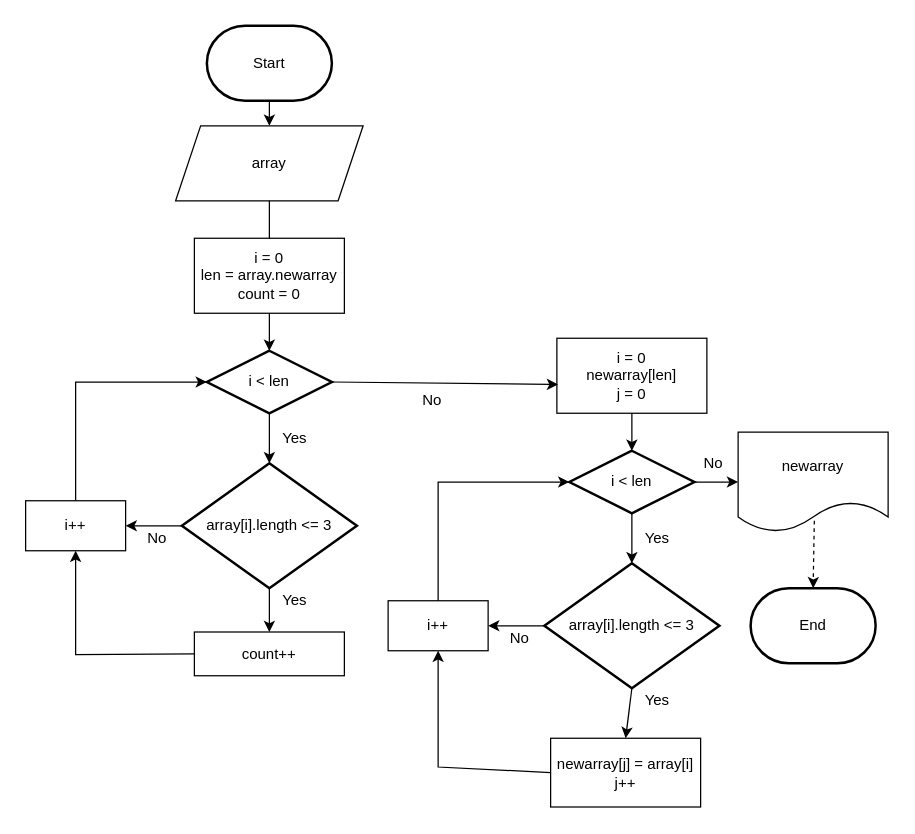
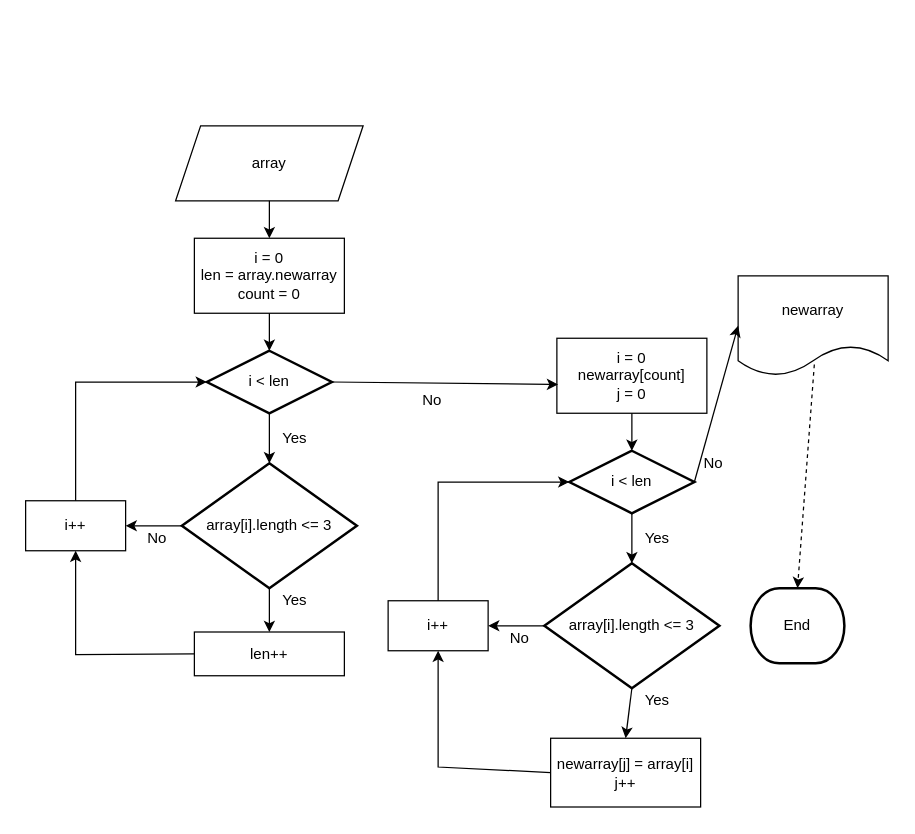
  <mxCell id="0" />
  <mxCell id="1" parent="0" />
- <mxCell id="2" style="edgeStyle=orthogonalEdgeStyle;rounded=0;orthogonalLoop=1;jettySize=auto;html=1;exitX=0.5;exitY=1;exitDx=0;exitDy=0;exitPerimeter=0;entryX=0.5;entryY=0;entryDx=0;entryDy=0;" edge="1" parent="1" source="3" target="5"><mxGeometry relative="1" as="geometry" /></mxCell>
- <mxCell id="3" value="Start" style="strokeWidth=2;html=1;shape=mxgraph.flowchart.terminator;whiteSpace=wrap;" vertex="1" parent="1"><mxGeometry x="165" y="20" width="100" height="60" as="geometry" /></mxCell>
  <mxCell id="4" value="i = 0&lt;br&gt;len = array.newarray&lt;br&gt;count = 0" style="rounded=0;whiteSpace=wrap;html=1;" vertex="1" parent="1"><mxGeometry x="155" y="190" width="120" height="60" as="geometry" /></mxCell>
  <mxCell id="5" value="&lt;span&gt;array&lt;/span&gt;" style="shape=parallelogram;perimeter=parallelogramPerimeter;whiteSpace=wrap;html=1;fixedSize=1;" vertex="1" parent="1"><mxGeometry x="140" y="100" width="150" height="60" as="geometry" /></mxCell>
- <mxCell id="6" value="" style="endArrow=none;html=1;rounded=0;exitX=0.5;exitY=1;exitDx=0;exitDy=0;entryX=0.5;entryY=0;entryDx=0;entryDy=0;" edge="1" parent="1" source="5" target="4"><mxGeometry width="50" height="50" relative="1" as="geometry"><mxPoint x="185" y="520" as="sourcePoint" /><mxPoint x="235" y="470" as="targetPoint" /></mxGeometry></mxCell>
+ <mxCell id="6" value="" style="endArrow=classic;html=1;rounded=0;exitX=0.5;exitY=1;exitDx=0;exitDy=0;entryX=0.5;entryY=0;entryDx=0;entryDy=0;" edge="1" parent="1" source="5" target="4"><mxGeometry width="50" height="50" relative="1" as="geometry"><mxPoint x="185" y="520" as="sourcePoint" /><mxPoint x="235" y="470" as="targetPoint" /></mxGeometry></mxCell>
  <mxCell id="7" value="" style="edgeStyle=orthogonalEdgeStyle;rounded=0;orthogonalLoop=1;jettySize=auto;html=1;" edge="1" parent="1" source="8" target="9"><mxGeometry relative="1" as="geometry" /></mxCell>
  <mxCell id="8" value="i &amp;lt; len" style="strokeWidth=2;html=1;shape=mxgraph.flowchart.decision;whiteSpace=wrap;" vertex="1" parent="1"><mxGeometry x="165" y="280" width="100" height="50" as="geometry" /></mxCell>
  <mxCell id="9" value="array[i].length &amp;lt;= 3" style="strokeWidth=2;html=1;shape=mxgraph.flowchart.decision;whiteSpace=wrap;" vertex="1" parent="1"><mxGeometry x="145" y="370" width="140" height="100" as="geometry" /></mxCell>
  <mxCell id="10" value="Yes" style="text;html=1;align=center;verticalAlign=middle;resizable=0;points=[];autosize=1;strokeColor=none;fillColor=none;" vertex="1" parent="1"><mxGeometry x="215" y="340" width="40" height="20" as="geometry" /></mxCell>
  <mxCell id="11" value="" style="endArrow=classic;html=1;rounded=0;exitX=0.5;exitY=1;exitDx=0;exitDy=0;entryX=0.5;entryY=0;entryDx=0;entryDy=0;entryPerimeter=0;" edge="1" parent="1" source="4" target="8"><mxGeometry width="50" height="50" relative="1" as="geometry"><mxPoint x="185" y="510" as="sourcePoint" /><mxPoint x="235" y="460" as="targetPoint" /></mxGeometry></mxCell>
- <mxCell id="12" value="count++" style="rounded=0;whiteSpace=wrap;html=1;" vertex="1" parent="1"><mxGeometry x="155" y="505" width="120" height="35" as="geometry" /></mxCell>
+ <mxCell id="12" value="len++" style="rounded=0;whiteSpace=wrap;html=1;" vertex="1" parent="1"><mxGeometry x="155" y="505" width="120" height="35" as="geometry" /></mxCell>
  <mxCell id="13" value="" style="endArrow=classic;html=1;rounded=0;exitX=0.5;exitY=1;exitDx=0;exitDy=0;exitPerimeter=0;entryX=0.5;entryY=0;entryDx=0;entryDy=0;" edge="1" parent="1" source="9" target="12"><mxGeometry width="50" height="50" relative="1" as="geometry"><mxPoint x="330" y="510" as="sourcePoint" /><mxPoint x="380" y="460" as="targetPoint" /></mxGeometry></mxCell>
  <mxCell id="14" value="Yes" style="text;html=1;align=center;verticalAlign=middle;resizable=0;points=[];autosize=1;strokeColor=none;fillColor=none;" vertex="1" parent="1"><mxGeometry x="215" y="470" width="40" height="20" as="geometry" /></mxCell>
  <mxCell id="15" value="i++" style="rounded=0;whiteSpace=wrap;html=1;" vertex="1" parent="1"><mxGeometry x="20" y="400" width="80" height="40" as="geometry" /></mxCell>
  <mxCell id="16" value="" style="endArrow=classic;html=1;rounded=0;exitX=0;exitY=0.5;exitDx=0;exitDy=0;exitPerimeter=0;entryX=1;entryY=0.5;entryDx=0;entryDy=0;" edge="1" parent="1" source="9" target="15"><mxGeometry width="50" height="50" relative="1" as="geometry"><mxPoint x="330" y="510" as="sourcePoint" /><mxPoint x="380" y="460" as="targetPoint" /></mxGeometry></mxCell>
  <mxCell id="17" value="No" style="text;html=1;align=center;verticalAlign=middle;resizable=0;points=[];autosize=1;strokeColor=none;fillColor=none;" vertex="1" parent="1"><mxGeometry x="110" y="420" width="30" height="20" as="geometry" /></mxCell>
  <mxCell id="18" value="" style="endArrow=classic;html=1;rounded=0;exitX=0;exitY=0.5;exitDx=0;exitDy=0;entryX=0.5;entryY=1;entryDx=0;entryDy=0;" edge="1" parent="1" source="12" target="15"><mxGeometry width="50" height="50" relative="1" as="geometry"><mxPoint x="330" y="510" as="sourcePoint" /><mxPoint x="380" y="460" as="targetPoint" /><Array as="points"><mxPoint x="60" y="523" /></Array></mxGeometry></mxCell>
  <mxCell id="19" value="" style="endArrow=classic;html=1;rounded=0;exitX=0.5;exitY=0;exitDx=0;exitDy=0;entryX=0;entryY=0.5;entryDx=0;entryDy=0;entryPerimeter=0;" edge="1" parent="1" source="15" target="8"><mxGeometry width="50" height="50" relative="1" as="geometry"><mxPoint x="330" y="510" as="sourcePoint" /><mxPoint x="380" y="460" as="targetPoint" /><Array as="points"><mxPoint x="60" y="305" /></Array></mxGeometry></mxCell>
- <mxCell id="20" value="i = 0&lt;br&gt;newarray[len]&lt;br&gt;j = 0" style="rounded=0;whiteSpace=wrap;html=1;" vertex="1" parent="1"><mxGeometry x="445" y="270" width="120" height="60" as="geometry" /></mxCell>
+ <mxCell id="20" value="i = 0&lt;br&gt;newarray[count]&lt;br&gt;j = 0" style="rounded=0;whiteSpace=wrap;html=1;" vertex="1" parent="1"><mxGeometry x="445" y="270" width="120" height="60" as="geometry" /></mxCell>
  <mxCell id="21" value="" style="edgeStyle=orthogonalEdgeStyle;rounded=0;orthogonalLoop=1;jettySize=auto;html=1;" edge="1" parent="1" source="22" target="23"><mxGeometry relative="1" as="geometry" /></mxCell>
  <mxCell id="22" value="i &amp;lt; len" style="strokeWidth=2;html=1;shape=mxgraph.flowchart.decision;whiteSpace=wrap;" vertex="1" parent="1"><mxGeometry x="455" y="360" width="100" height="50" as="geometry" /></mxCell>
  <mxCell id="23" value="array[i].length &amp;lt;= 3" style="strokeWidth=2;html=1;shape=mxgraph.flowchart.decision;whiteSpace=wrap;" vertex="1" parent="1"><mxGeometry x="435" y="450" width="140" height="100" as="geometry" /></mxCell>
  <mxCell id="24" value="Yes" style="text;html=1;align=center;verticalAlign=middle;resizable=0;points=[];autosize=1;strokeColor=none;fillColor=none;" vertex="1" parent="1"><mxGeometry x="505" y="420" width="40" height="20" as="geometry" /></mxCell>
  <mxCell id="25" value="" style="endArrow=classic;html=1;rounded=0;exitX=0.5;exitY=1;exitDx=0;exitDy=0;entryX=0.5;entryY=0;entryDx=0;entryDy=0;entryPerimeter=0;" edge="1" parent="1" source="20" target="22"><mxGeometry width="50" height="50" relative="1" as="geometry"><mxPoint x="475" y="590" as="sourcePoint" /><mxPoint x="525" y="540" as="targetPoint" /></mxGeometry></mxCell>
  <mxCell id="26" value="newarray[j] = array[i]&lt;br&gt;j++" style="rounded=0;whiteSpace=wrap;html=1;" vertex="1" parent="1"><mxGeometry x="440" y="590" width="120" height="55" as="geometry" /></mxCell>
  <mxCell id="27" value="" style="endArrow=classic;html=1;rounded=0;exitX=0.5;exitY=1;exitDx=0;exitDy=0;exitPerimeter=0;entryX=0.5;entryY=0;entryDx=0;entryDy=0;" edge="1" parent="1" source="23" target="26"><mxGeometry width="50" height="50" relative="1" as="geometry"><mxPoint x="620" y="590" as="sourcePoint" /><mxPoint x="670" y="540" as="targetPoint" /></mxGeometry></mxCell>
  <mxCell id="28" value="Yes" style="text;html=1;align=center;verticalAlign=middle;resizable=0;points=[];autosize=1;strokeColor=none;fillColor=none;" vertex="1" parent="1"><mxGeometry x="505" y="550" width="40" height="20" as="geometry" /></mxCell>
  <mxCell id="29" value="i++" style="rounded=0;whiteSpace=wrap;html=1;" vertex="1" parent="1"><mxGeometry x="310" y="480" width="80" height="40" as="geometry" /></mxCell>
  <mxCell id="30" value="" style="endArrow=classic;html=1;rounded=0;exitX=0;exitY=0.5;exitDx=0;exitDy=0;exitPerimeter=0;entryX=1;entryY=0.5;entryDx=0;entryDy=0;" edge="1" parent="1" source="23" target="29"><mxGeometry width="50" height="50" relative="1" as="geometry"><mxPoint x="620" y="590" as="sourcePoint" /><mxPoint x="670" y="540" as="targetPoint" /></mxGeometry></mxCell>
  <mxCell id="31" value="No" style="text;html=1;align=center;verticalAlign=middle;resizable=0;points=[];autosize=1;strokeColor=none;fillColor=none;" vertex="1" parent="1"><mxGeometry x="400" y="500" width="30" height="20" as="geometry" /></mxCell>
  <mxCell id="32" value="" style="endArrow=classic;html=1;rounded=0;exitX=0;exitY=0.5;exitDx=0;exitDy=0;entryX=0.5;entryY=1;entryDx=0;entryDy=0;" edge="1" parent="1" source="26" target="29"><mxGeometry width="50" height="50" relative="1" as="geometry"><mxPoint x="620" y="590" as="sourcePoint" /><mxPoint x="670" y="540" as="targetPoint" /><Array as="points"><mxPoint x="350" y="613" /></Array></mxGeometry></mxCell>
  <mxCell id="33" value="" style="endArrow=classic;html=1;rounded=0;exitX=0.5;exitY=0;exitDx=0;exitDy=0;entryX=0;entryY=0.5;entryDx=0;entryDy=0;entryPerimeter=0;" edge="1" parent="1" source="29" target="22"><mxGeometry width="50" height="50" relative="1" as="geometry"><mxPoint x="620" y="590" as="sourcePoint" /><mxPoint x="670" y="540" as="targetPoint" /><Array as="points"><mxPoint x="350" y="385" /></Array></mxGeometry></mxCell>
  <mxCell id="34" value="" style="endArrow=classic;html=1;rounded=0;exitX=1;exitY=0.5;exitDx=0;exitDy=0;exitPerimeter=0;entryX=0.008;entryY=0.617;entryDx=0;entryDy=0;entryPerimeter=0;" edge="1" parent="1" source="8" target="20"><mxGeometry width="50" height="50" relative="1" as="geometry"><mxPoint x="330" y="510" as="sourcePoint" /><mxPoint x="440" y="305" as="targetPoint" /></mxGeometry></mxCell>
  <mxCell id="35" value="No" style="text;html=1;align=center;verticalAlign=middle;resizable=0;points=[];autosize=1;strokeColor=none;fillColor=none;" vertex="1" parent="1"><mxGeometry x="330" y="310" width="30" height="20" as="geometry" /></mxCell>
- <mxCell id="36" value="newarray" style="shape=document;whiteSpace=wrap;html=1;boundedLbl=1;" vertex="1" parent="1"><mxGeometry x="590" y="345" width="120" height="80" as="geometry" /></mxCell>
+ <mxCell id="36" value="newarray" style="shape=document;whiteSpace=wrap;html=1;boundedLbl=1;" vertex="1" parent="1"><mxGeometry x="590" y="220" width="120" height="80" as="geometry" /></mxCell>
  <mxCell id="37" value="" style="endArrow=classic;html=1;rounded=0;exitX=1;exitY=0.5;exitDx=0;exitDy=0;exitPerimeter=0;entryX=0;entryY=0.5;entryDx=0;entryDy=0;" edge="1" parent="1" source="22" target="36"><mxGeometry width="50" height="50" relative="1" as="geometry"><mxPoint x="330" y="500" as="sourcePoint" /><mxPoint x="380" y="450" as="targetPoint" /></mxGeometry></mxCell>
  <mxCell id="38" value="No" style="text;html=1;align=center;verticalAlign=middle;resizable=0;points=[];autosize=1;strokeColor=none;fillColor=none;" vertex="1" parent="1"><mxGeometry x="555" y="360" width="30" height="20" as="geometry" /></mxCell>
- <mxCell id="39" value="End" style="strokeWidth=2;html=1;shape=mxgraph.flowchart.terminator;whiteSpace=wrap;" vertex="1" parent="1"><mxGeometry x="600" y="470" width="100" height="60" as="geometry" /></mxCell>
+ <mxCell id="39" value="End" style="strokeWidth=2;html=1;shape=mxgraph.flowchart.terminator;whiteSpace=wrap;" vertex="1" parent="1"><mxGeometry x="600" y="470" width="75" height="60" as="geometry" /></mxCell>
  <mxCell id="40" value="" style="endArrow=classic;html=1;rounded=0;exitX=0.508;exitY=0.888;exitDx=0;exitDy=0;exitPerimeter=0;entryX=0.5;entryY=0;entryDx=0;entryDy=0;entryPerimeter=0;dashed=1;" edge="1" parent="1" source="36" target="39"><mxGeometry width="50" height="50" relative="1" as="geometry"><mxPoint x="330" y="500" as="sourcePoint" /><mxPoint x="380" y="450" as="targetPoint" /></mxGeometry></mxCell>
